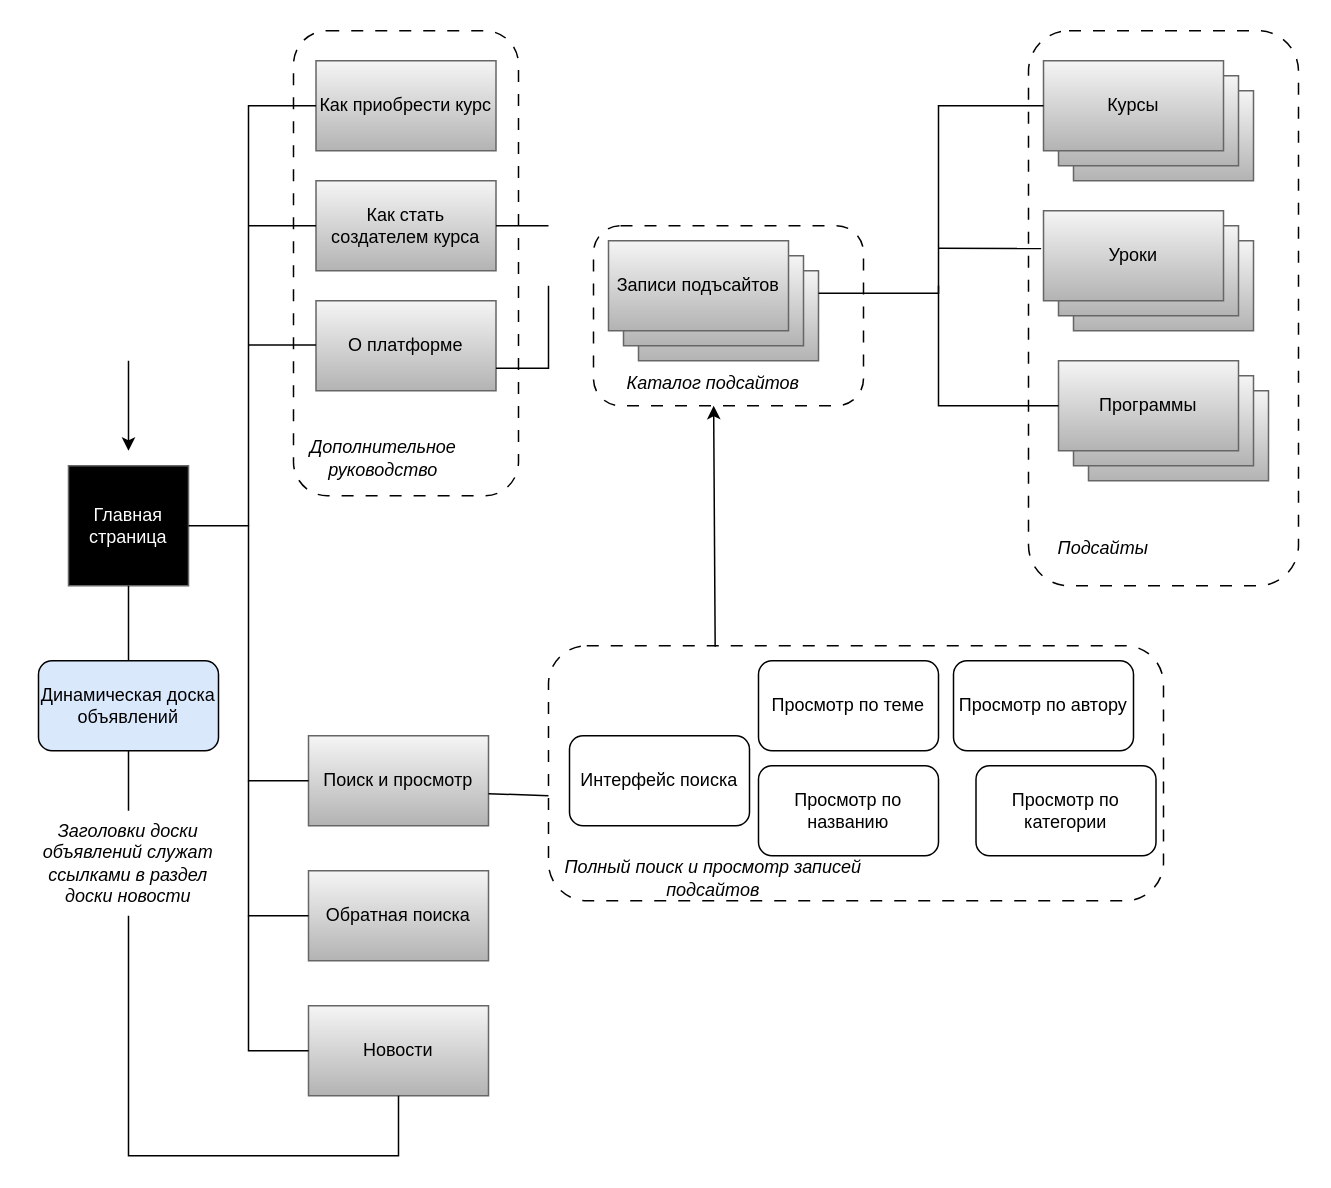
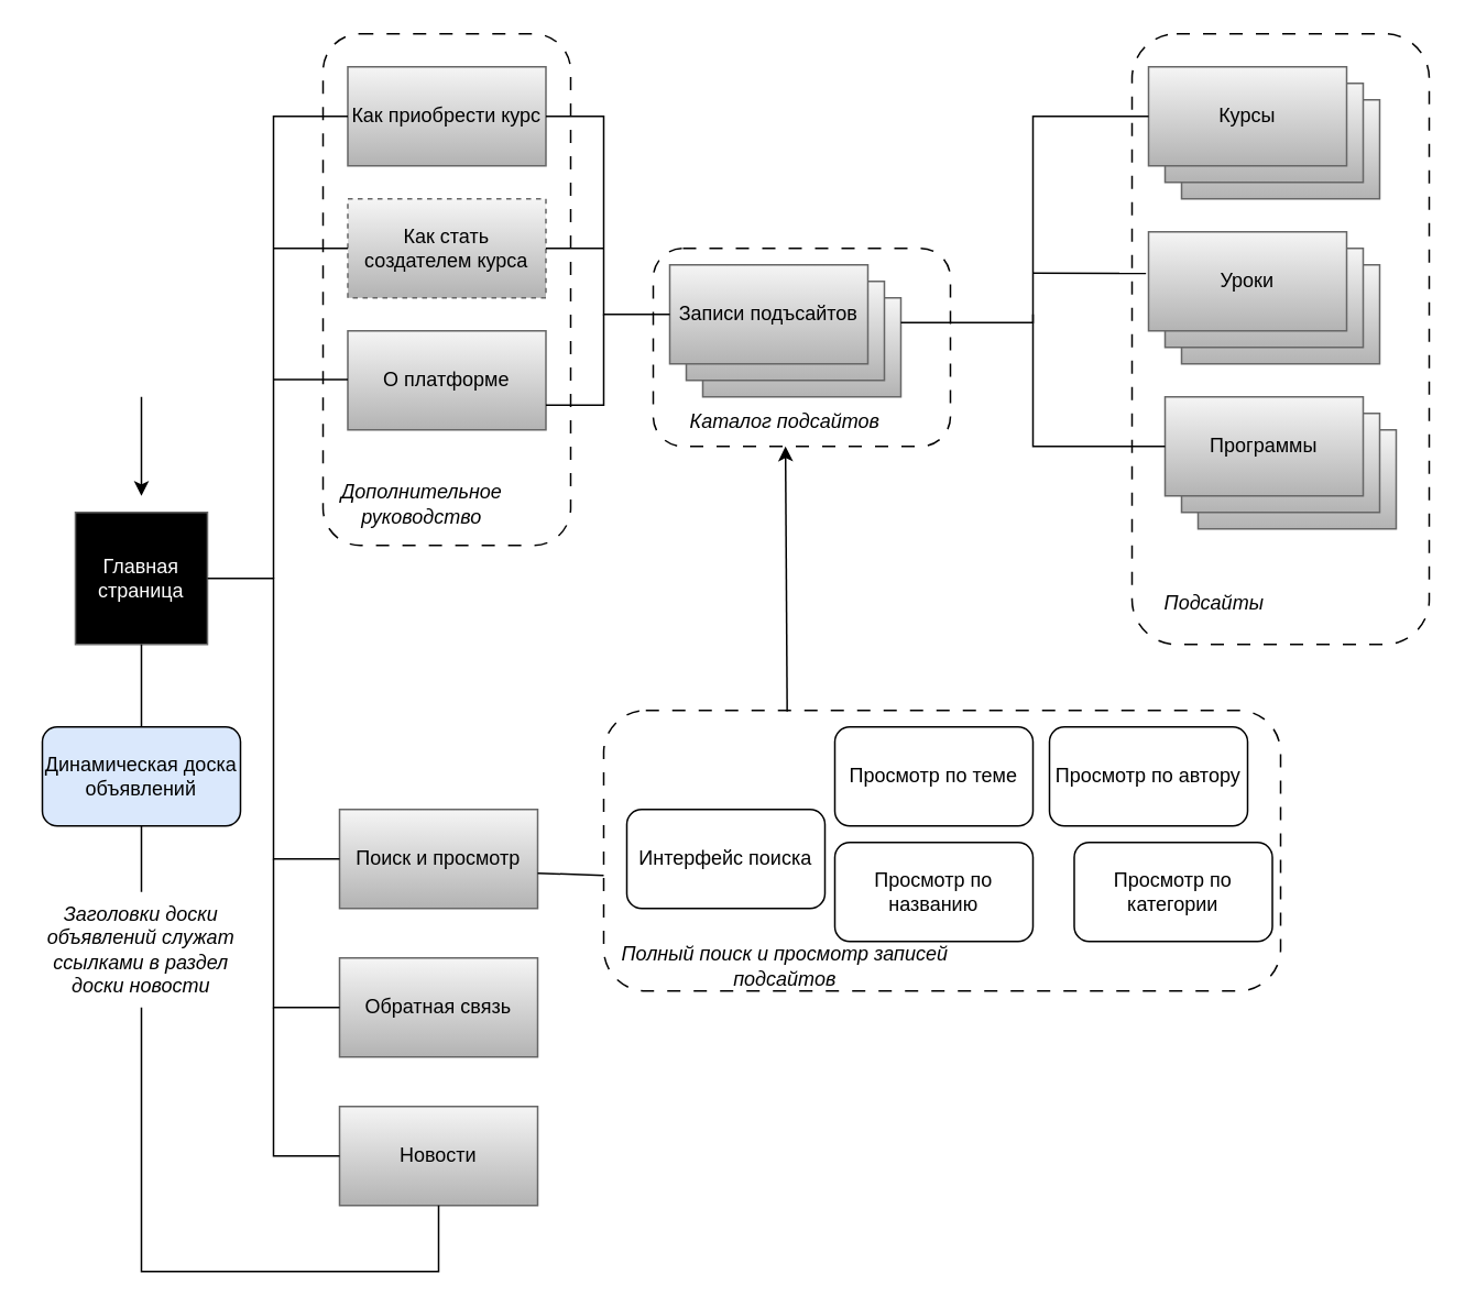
  <mxCell id="0" />
  <mxCell id="1" parent="0" />
  <mxCell id="2" value="Главная страница" style="whiteSpace=wrap;html=1;aspect=fixed;fillColor=#000000;strokeColor=#666666;gradientColor=none;fontColor=#FFFFFF;" vertex="1" parent="1"><mxGeometry x="45" y="310" width="80" height="80" as="geometry" /></mxCell>
  <mxCell id="3" value="" style="endArrow=classic;html=1;rounded=0;" edge="1" parent="1"><mxGeometry width="50" height="50" relative="1" as="geometry"><mxPoint x="85" y="240" as="sourcePoint" /><mxPoint x="85" y="300" as="targetPoint" /></mxGeometry></mxCell>
  <mxCell id="4" value="" style="endArrow=none;html=1;rounded=0;exitX=0.5;exitY=1;exitDx=0;exitDy=0;entryX=0.5;entryY=0;entryDx=0;entryDy=0;" edge="1" parent="1" source="2"><mxGeometry width="50" height="50" relative="1" as="geometry"><mxPoint x="345" y="420" as="sourcePoint" /><mxPoint x="85" y="440" as="targetPoint" /></mxGeometry></mxCell>
  <mxCell id="5" value="Динамическая доска объявлений" style="rounded=1;whiteSpace=wrap;html=1;fillColor=#dae8fc;" vertex="1" parent="1"><mxGeometry x="25" y="440" width="120" height="60" as="geometry" /></mxCell>
  <mxCell id="6" value="" style="rounded=1;whiteSpace=wrap;html=1;dashed=1;dashPattern=8 8;" vertex="1" parent="1"><mxGeometry x="195" y="20" width="150" height="310" as="geometry" /></mxCell>
  <mxCell id="7" value="Дополнительное руководство" style="text;html=1;align=center;verticalAlign=middle;whiteSpace=wrap;rounded=0;fontStyle=2" vertex="1" parent="1"><mxGeometry x="225" y="290" width="60" height="30" as="geometry" /></mxCell>
  <mxCell id="8" value="Как приобрести курс" style="rounded=0;whiteSpace=wrap;html=1;fillColor=#f5f5f5;gradientColor=#b3b3b3;strokeColor=#666666;" vertex="1" parent="1"><mxGeometry x="210" y="40" width="120" height="60" as="geometry" /></mxCell>
- <mxCell id="9" value="Как стать создателем курса" style="rounded=0;whiteSpace=wrap;html=1;fillColor=#f5f5f5;gradientColor=#b3b3b3;strokeColor=#666666;" vertex="1" parent="1"><mxGeometry x="210" y="120" width="120" height="60" as="geometry" /></mxCell>
+ <mxCell id="9" value="Как стать создателем курса" style="rounded=0;whiteSpace=wrap;html=1;fillColor=#f5f5f5;gradientColor=#b3b3b3;strokeColor=#666666;dashed=1;" vertex="1" parent="1"><mxGeometry x="210" y="120" width="120" height="60" as="geometry" /></mxCell>
  <mxCell id="10" value="О платформе" style="rounded=0;whiteSpace=wrap;html=1;fillColor=#f5f5f5;gradientColor=#b3b3b3;strokeColor=#666666;" vertex="1" parent="1"><mxGeometry x="210" y="200" width="120" height="60" as="geometry" /></mxCell>
  <mxCell id="11" value="Заголовки доски объявлений служат ссылками в раздел доски новости" style="text;html=1;align=center;verticalAlign=middle;whiteSpace=wrap;rounded=0;fontStyle=2" vertex="1" parent="1"><mxGeometry x="20" y="560" width="130" height="30" as="geometry" /></mxCell>
  <mxCell id="12" value="" style="endArrow=none;html=1;rounded=0;exitX=0.5;exitY=1;exitDx=0;exitDy=0;" edge="1" parent="1" source="5"><mxGeometry width="50" height="50" relative="1" as="geometry"><mxPoint x="345" y="450" as="sourcePoint" /><mxPoint x="85" y="540" as="targetPoint" /></mxGeometry></mxCell>
  <mxCell id="13" value="Новости" style="rounded=0;whiteSpace=wrap;html=1;fillColor=#f5f5f5;gradientColor=#b3b3b3;strokeColor=#666666;" vertex="1" parent="1"><mxGeometry x="205" y="670" width="120" height="60" as="geometry" /></mxCell>
- <mxCell id="14" value="Обратная поиска" style="rounded=0;whiteSpace=wrap;html=1;fillColor=#f5f5f5;gradientColor=#b3b3b3;strokeColor=#666666;" vertex="1" parent="1"><mxGeometry x="205" y="580" width="120" height="60" as="geometry" /></mxCell>
+ <mxCell id="14" value="Обратная связь" style="rounded=0;whiteSpace=wrap;html=1;fillColor=#f5f5f5;gradientColor=#b3b3b3;strokeColor=#666666;" vertex="1" parent="1"><mxGeometry x="205" y="580" width="120" height="60" as="geometry" /></mxCell>
  <mxCell id="15" value="Поиск и просмотр" style="rounded=0;whiteSpace=wrap;html=1;fillColor=#f5f5f5;gradientColor=#b3b3b3;strokeColor=#666666;" vertex="1" parent="1"><mxGeometry x="205" y="490" width="120" height="60" as="geometry" /></mxCell>
  <mxCell id="16" value="" style="endArrow=none;html=1;rounded=0;exitX=1;exitY=0.5;exitDx=0;exitDy=0;entryX=0;entryY=0.5;entryDx=0;entryDy=0;" edge="1" parent="1" source="2" target="15"><mxGeometry width="50" height="50" relative="1" as="geometry"><mxPoint x="345" y="530" as="sourcePoint" /><mxPoint x="395" y="480" as="targetPoint" /><Array as="points"><mxPoint x="165" y="350" /><mxPoint x="165" y="520" /></Array></mxGeometry></mxCell>
  <mxCell id="17" value="" style="endArrow=none;html=1;rounded=0;entryX=0.5;entryY=1;entryDx=0;entryDy=0;" edge="1" parent="1" target="13"><mxGeometry width="50" height="50" relative="1" as="geometry"><mxPoint x="85" y="610" as="sourcePoint" /><mxPoint x="375" y="660" as="targetPoint" /><Array as="points"><mxPoint x="85" y="770" /><mxPoint x="265" y="770" /></Array></mxGeometry></mxCell>
  <mxCell id="18" value="" style="endArrow=none;html=1;rounded=0;exitX=0;exitY=0.5;exitDx=0;exitDy=0;" edge="1" parent="1" source="14"><mxGeometry width="50" height="50" relative="1" as="geometry"><mxPoint x="325" y="710" as="sourcePoint" /><mxPoint x="165" y="520" as="targetPoint" /><Array as="points"><mxPoint x="165" y="610" /></Array></mxGeometry></mxCell>
  <mxCell id="19" value="" style="endArrow=none;html=1;rounded=0;exitX=0;exitY=0.5;exitDx=0;exitDy=0;" edge="1" parent="1" source="13"><mxGeometry width="50" height="50" relative="1" as="geometry"><mxPoint x="325" y="710" as="sourcePoint" /><mxPoint x="165" y="610" as="targetPoint" /><Array as="points"><mxPoint x="165" y="700" /></Array></mxGeometry></mxCell>
  <mxCell id="20" value="" style="rounded=1;whiteSpace=wrap;html=1;dashed=1;dashPattern=8 8;" vertex="1" parent="1"><mxGeometry x="365" y="430" width="410" height="170" as="geometry" /></mxCell>
  <mxCell id="21" value="Полный поиск и просмотр записей подсайтов" style="text;html=1;align=center;verticalAlign=middle;whiteSpace=wrap;rounded=0;fontStyle=2" vertex="1" parent="1"><mxGeometry x="365" y="570" width="220" height="30" as="geometry" /></mxCell>
  <mxCell id="22" value="Интерфейс поиска" style="rounded=1;whiteSpace=wrap;html=1;" vertex="1" parent="1"><mxGeometry x="379" y="490" width="120" height="60" as="geometry" /></mxCell>
  <mxCell id="23" value="" style="endArrow=none;html=1;rounded=0;entryX=0;entryY=0.5;entryDx=0;entryDy=0;" edge="1" parent="1" target="8"><mxGeometry width="50" height="50" relative="1" as="geometry"><mxPoint x="165" y="350" as="sourcePoint" /><mxPoint x="375" y="220" as="targetPoint" /><Array as="points"><mxPoint x="165" y="70" /></Array></mxGeometry></mxCell>
  <mxCell id="24" value="" style="endArrow=none;html=1;rounded=0;entryX=0;entryY=0.5;entryDx=0;entryDy=0;" edge="1" parent="1" target="9"><mxGeometry width="50" height="50" relative="1" as="geometry"><mxPoint x="165" y="150" as="sourcePoint" /><mxPoint x="375" y="220" as="targetPoint" /></mxGeometry></mxCell>
  <mxCell id="25" value="" style="endArrow=none;html=1;rounded=0;entryX=0;entryY=0.5;entryDx=0;entryDy=0;" edge="1" parent="1"><mxGeometry width="50" height="50" relative="1" as="geometry"><mxPoint x="165" y="229.5" as="sourcePoint" /><mxPoint x="210" y="229.5" as="targetPoint" /></mxGeometry></mxCell>
  <mxCell id="26" value="" style="rounded=1;whiteSpace=wrap;html=1;dashed=1;dashPattern=8 8;" vertex="1" parent="1"><mxGeometry x="395" y="150" width="180" height="120" as="geometry" /></mxCell>
  <mxCell id="27" value="" style="rounded=0;whiteSpace=wrap;html=1;fillColor=#f5f5f5;gradientColor=#b3b3b3;strokeColor=#666666;" vertex="1" parent="1"><mxGeometry x="425" y="180" width="120" height="60" as="geometry" /></mxCell>
  <mxCell id="28" value="" style="rounded=0;whiteSpace=wrap;html=1;fillColor=#f5f5f5;gradientColor=#b3b3b3;strokeColor=#666666;" vertex="1" parent="1"><mxGeometry x="415" y="170" width="120" height="60" as="geometry" /></mxCell>
  <mxCell id="29" value="Записи подъсайтов" style="rounded=0;whiteSpace=wrap;html=1;fillColor=#f5f5f5;gradientColor=#b3b3b3;strokeColor=#666666;" vertex="1" parent="1"><mxGeometry x="405" y="160" width="120" height="60" as="geometry" /></mxCell>
  <mxCell id="30" value="Каталог подсайтов" style="text;html=1;align=center;verticalAlign=middle;whiteSpace=wrap;rounded=0;fontStyle=2" vertex="1" parent="1"><mxGeometry x="415" y="240" width="120" height="30" as="geometry" /></mxCell>
  <mxCell id="31" value="Просмотр по теме" style="rounded=1;whiteSpace=wrap;html=1;" vertex="1" parent="1"><mxGeometry x="505" y="440" width="120" height="60" as="geometry" /></mxCell>
  <mxCell id="32" value="Просмотр по названию" style="rounded=1;whiteSpace=wrap;html=1;" vertex="1" parent="1"><mxGeometry x="505" y="510" width="120" height="60" as="geometry" /></mxCell>
  <mxCell id="33" value="Просмотр по автору" style="rounded=1;whiteSpace=wrap;html=1;" vertex="1" parent="1"><mxGeometry x="635" y="440" width="120" height="60" as="geometry" /></mxCell>
  <mxCell id="34" value="Просмотр по категории" style="rounded=1;whiteSpace=wrap;html=1;" vertex="1" parent="1"><mxGeometry x="650" y="510" width="120" height="60" as="geometry" /></mxCell>
  <mxCell id="35" value="" style="endArrow=none;html=1;rounded=0;entryX=0;entryY=0.588;entryDx=0;entryDy=0;exitX=1;exitY=0.644;exitDx=0;exitDy=0;entryPerimeter=0;exitPerimeter=0;" edge="1" parent="1" source="15" target="20"><mxGeometry width="50" height="50" relative="1" as="geometry"><mxPoint x="395" y="540" as="sourcePoint" /><mxPoint x="445" y="490" as="targetPoint" /></mxGeometry></mxCell>
+ <mxCell id="36" value="" style="endArrow=none;html=1;rounded=0;entryX=1;entryY=0.5;entryDx=0;entryDy=0;exitX=0;exitY=0.5;exitDx=0;exitDy=0;" edge="1" parent="1" source="29" target="8"><mxGeometry width="50" height="50" relative="1" as="geometry"><mxPoint x="395" y="230" as="sourcePoint" /><mxPoint x="445" y="180" as="targetPoint" /><Array as="points"><mxPoint x="365" y="190" /><mxPoint x="365" y="70" /></Array></mxGeometry></mxCell>
  <mxCell id="37" value="" style="endArrow=none;html=1;rounded=0;entryX=1;entryY=0.75;entryDx=0;entryDy=0;" edge="1" parent="1" target="10"><mxGeometry width="50" height="50" relative="1" as="geometry"><mxPoint x="365" y="190" as="sourcePoint" /><mxPoint x="445" y="180" as="targetPoint" /><Array as="points"><mxPoint x="365" y="245" /></Array></mxGeometry></mxCell>
  <mxCell id="38" value="" style="endArrow=none;html=1;rounded=0;exitX=1;exitY=0.5;exitDx=0;exitDy=0;" edge="1" parent="1" source="9"><mxGeometry width="50" height="50" relative="1" as="geometry"><mxPoint x="395" y="230" as="sourcePoint" /><mxPoint x="365" y="150" as="targetPoint" /></mxGeometry></mxCell>
  <mxCell id="39" value="" style="endArrow=classic;html=1;rounded=0;exitX=0.271;exitY=0.004;exitDx=0;exitDy=0;exitPerimeter=0;" edge="1" parent="1" source="20" target="30"><mxGeometry width="50" height="50" relative="1" as="geometry"><mxPoint x="474" y="420" as="sourcePoint" /><mxPoint x="445" y="400" as="targetPoint" /></mxGeometry></mxCell>
  <mxCell id="40" value="" style="rounded=1;whiteSpace=wrap;html=1;dashed=1;dashPattern=8 8;" vertex="1" parent="1"><mxGeometry x="685" y="20" width="180" height="370" as="geometry" /></mxCell>
  <mxCell id="41" value="" style="rounded=0;whiteSpace=wrap;html=1;fillColor=#f5f5f5;gradientColor=#b3b3b3;strokeColor=#666666;" vertex="1" parent="1"><mxGeometry x="715" y="60" width="120" height="60" as="geometry" /></mxCell>
  <mxCell id="42" value="" style="rounded=0;whiteSpace=wrap;html=1;fillColor=#f5f5f5;gradientColor=#b3b3b3;strokeColor=#666666;" vertex="1" parent="1"><mxGeometry x="705" y="50" width="120" height="60" as="geometry" /></mxCell>
  <mxCell id="43" value="Курсы" style="rounded=0;whiteSpace=wrap;html=1;fillColor=#f5f5f5;gradientColor=#b3b3b3;strokeColor=#666666;" vertex="1" parent="1"><mxGeometry x="695" y="40" width="120" height="60" as="geometry" /></mxCell>
  <mxCell id="44" value="" style="rounded=0;whiteSpace=wrap;html=1;fillColor=#f5f5f5;gradientColor=#b3b3b3;strokeColor=#666666;" vertex="1" parent="1"><mxGeometry x="715" y="160" width="120" height="60" as="geometry" /></mxCell>
  <mxCell id="45" value="" style="rounded=0;whiteSpace=wrap;html=1;fillColor=#f5f5f5;gradientColor=#b3b3b3;strokeColor=#666666;" vertex="1" parent="1"><mxGeometry x="705" y="150" width="120" height="60" as="geometry" /></mxCell>
  <mxCell id="46" value="Уроки" style="rounded=0;whiteSpace=wrap;html=1;fillColor=#f5f5f5;gradientColor=#b3b3b3;strokeColor=#666666;" vertex="1" parent="1"><mxGeometry x="695" y="140" width="120" height="60" as="geometry" /></mxCell>
  <mxCell id="47" value="" style="rounded=0;whiteSpace=wrap;html=1;fillColor=#f5f5f5;gradientColor=#b3b3b3;strokeColor=#666666;" vertex="1" parent="1"><mxGeometry x="725" y="260" width="120" height="60" as="geometry" /></mxCell>
  <mxCell id="48" value="" style="rounded=0;whiteSpace=wrap;html=1;fillColor=#f5f5f5;gradientColor=#b3b3b3;strokeColor=#666666;" vertex="1" parent="1"><mxGeometry x="715" y="250" width="120" height="60" as="geometry" /></mxCell>
  <mxCell id="49" value="Программы" style="rounded=0;whiteSpace=wrap;html=1;fillColor=#f5f5f5;gradientColor=#b3b3b3;strokeColor=#666666;" vertex="1" parent="1"><mxGeometry x="705" y="240" width="120" height="60" as="geometry" /></mxCell>
  <mxCell id="50" value="&lt;i&gt;Подсайты&lt;/i&gt;" style="text;html=1;align=center;verticalAlign=middle;whiteSpace=wrap;rounded=0;" vertex="1" parent="1"><mxGeometry x="705" y="350" width="60" height="30" as="geometry" /></mxCell>
  <mxCell id="51" value="" style="endArrow=none;html=1;rounded=0;exitX=1;exitY=0.25;exitDx=0;exitDy=0;entryX=0;entryY=0.5;entryDx=0;entryDy=0;" edge="1" parent="1" source="27" target="43"><mxGeometry width="50" height="50" relative="1" as="geometry"><mxPoint x="495" y="390" as="sourcePoint" /><mxPoint x="545" y="340" as="targetPoint" /><Array as="points"><mxPoint x="625" y="195" /><mxPoint x="625" y="70" /></Array></mxGeometry></mxCell>
  <mxCell id="52" value="" style="endArrow=none;html=1;rounded=0;exitX=0;exitY=0.5;exitDx=0;exitDy=0;" edge="1" parent="1" source="49"><mxGeometry width="50" height="50" relative="1" as="geometry"><mxPoint x="495" y="390" as="sourcePoint" /><mxPoint x="625" y="190" as="targetPoint" /><Array as="points"><mxPoint x="625" y="270" /></Array></mxGeometry></mxCell>
  <mxCell id="53" value="" style="endArrow=none;html=1;rounded=0;entryX=-0.013;entryY=0.42;entryDx=0;entryDy=0;entryPerimeter=0;" edge="1" parent="1" target="46"><mxGeometry width="50" height="50" relative="1" as="geometry"><mxPoint x="625" y="165" as="sourcePoint" /><mxPoint x="625" y="240" as="targetPoint" /></mxGeometry></mxCell>
